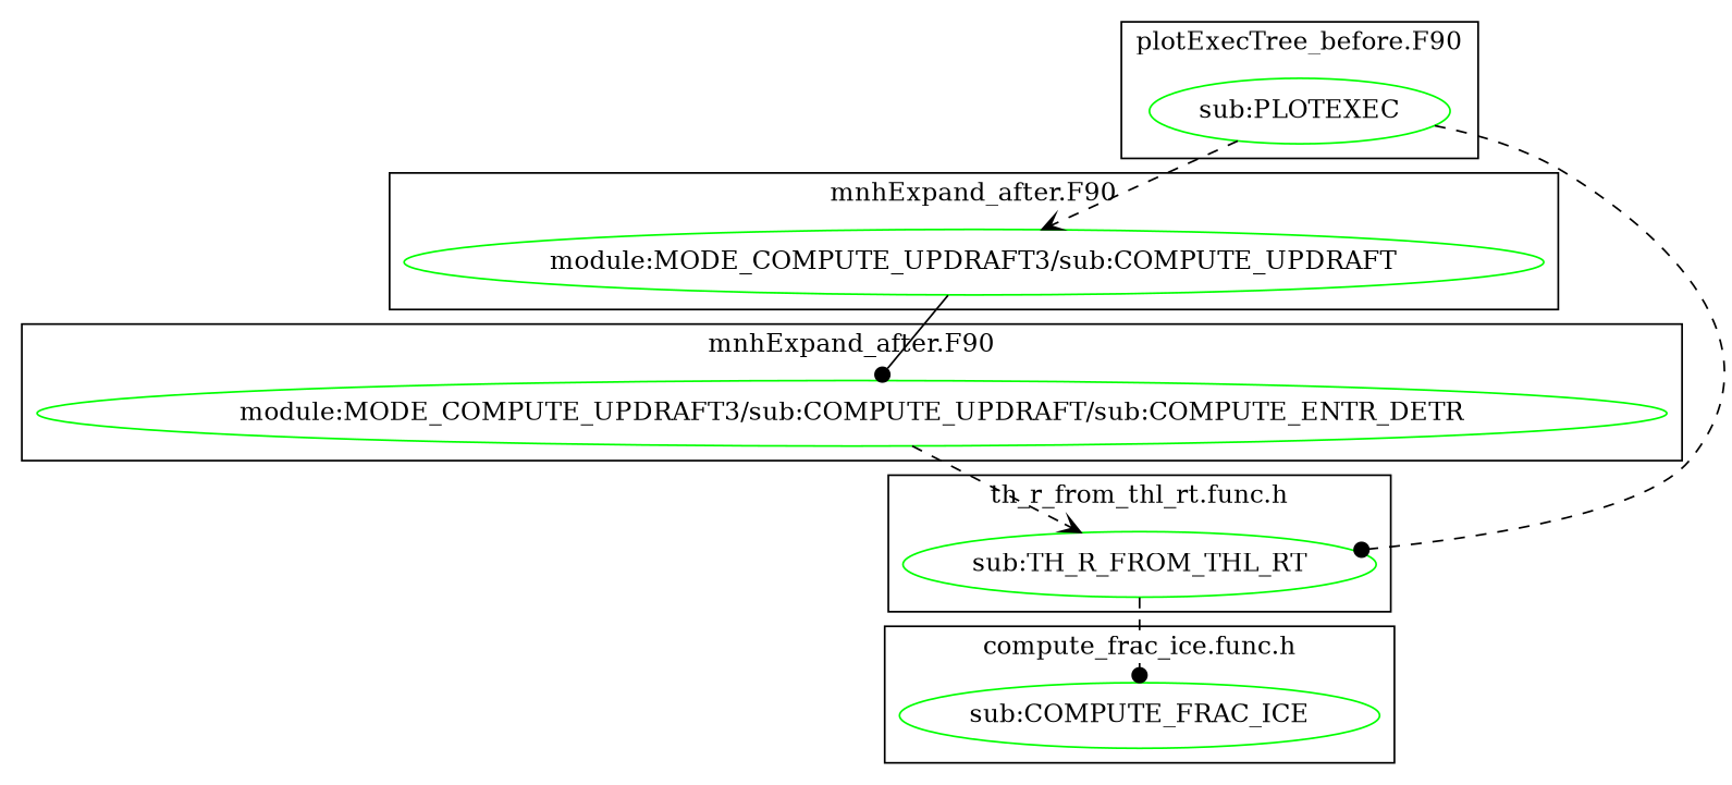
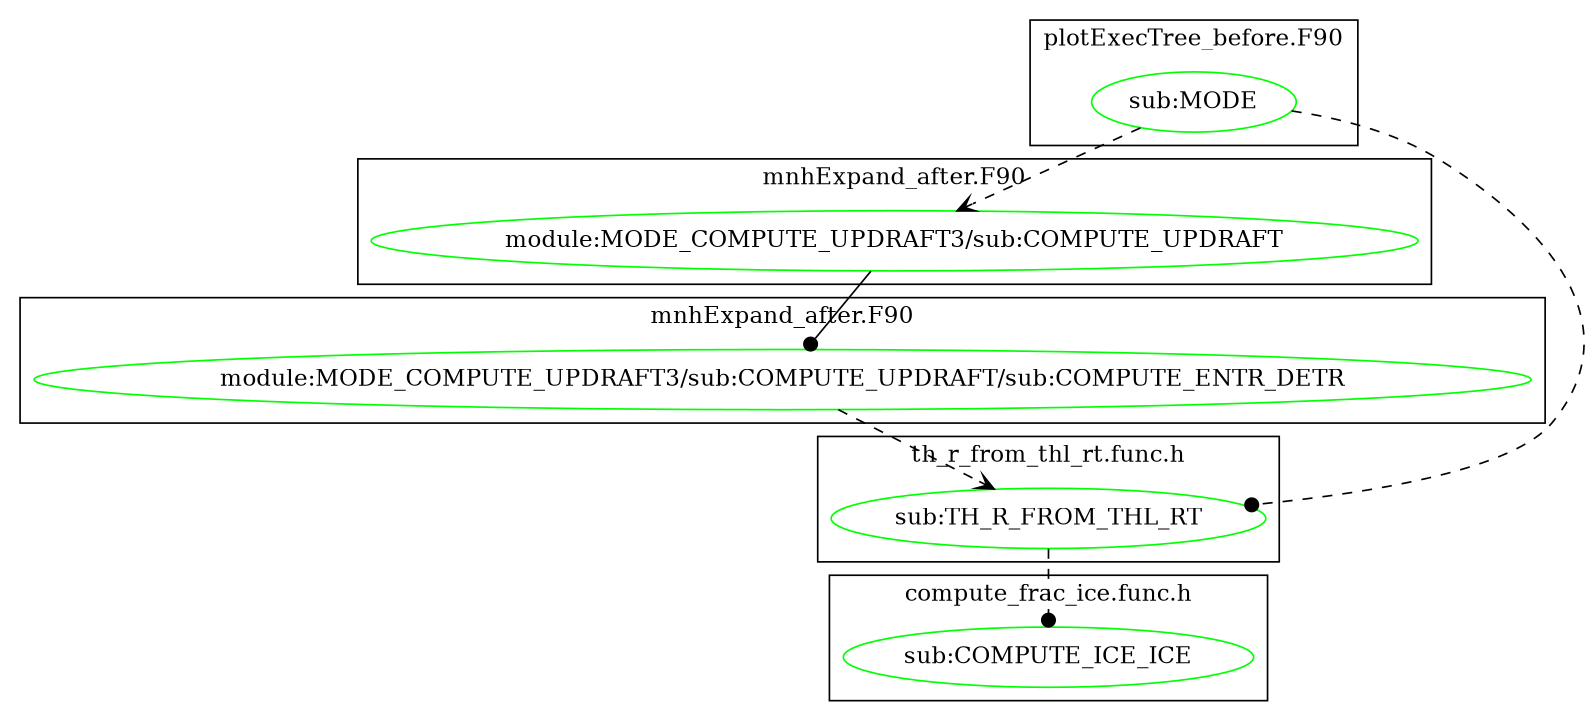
  digraph {
    node [color=green]
    edge [arrowhead=dot style=dashed]
    n1 [label="module:MODE_COMPUTE_UPDRAFT3/sub:COMPUTE_UPDRAFT/sub:COMPUTE_ENTR_DETR"]
    n2 [label="module:MODE_COMPUTE_UPDRAFT3/sub:COMPUTE_UPDRAFT"]
    n3 [label="sub:TH_R_FROM_THL_RT"]
-   n4 [label="sub:COMPUTE_FRAC_ICE"]
-   n5 [label="sub:PLOTEXEC"]
+   n4 [label="sub:COMPUTE_ICE_ICE"]
+   n5 [label="sub:MODE"]
    subgraph cluster_1 {
      label="mnhExpand_after.F90"
      n1
    }
    subgraph cluster_2 {
      label="mnhExpand_after.F90"
      n2
    }
    subgraph cluster_3 {
      label="th_r_from_thl_rt.func.h"
      n3
    }
    subgraph cluster_4 {
      label="compute_frac_ice.func.h"
      n4
    }
    subgraph cluster_5 {
      label="plotExecTree_before.F90"
      subgraph sub_6 {
        label="plotExecTree_before.F90"
        rank=same
        n5
      }
    }
    n1 -> n3 [arrowhead=vee]
    n2 -> n1 [style=solid]
    n3 -> n4
    n5 -> n2 [arrowhead=vee]
    n5 -> n3
  }
